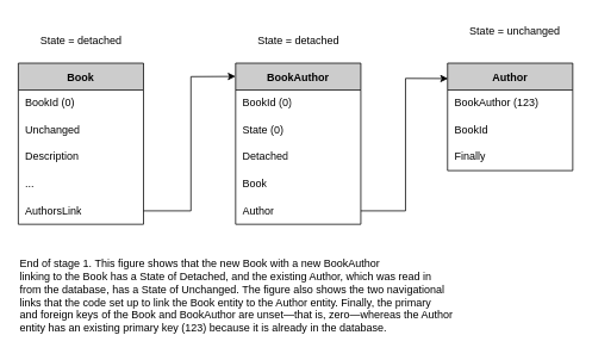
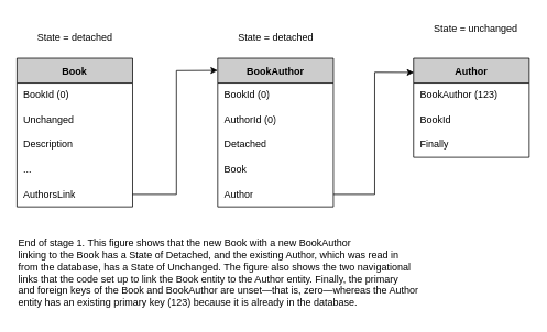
  <mxCell id="0" />
  <mxCell id="1" parent="0" />
  <mxCell id="2" value="Book" style="shape=table;startSize=30;container=1;collapsible=0;childLayout=tableLayout;fixedRows=1;rowLines=0;fontStyle=1;fillColor=#CCCCCC;" parent="1" vertex="1"><mxGeometry x="20" y="70" width="140" height="180" as="geometry" /></mxCell>
  <mxCell id="3" value="" style="shape=tableRow;horizontal=0;startSize=0;swimlaneHead=0;swimlaneBody=0;top=0;left=0;bottom=0;right=0;collapsible=0;dropTarget=0;fillColor=none;points=[[0,0.5],[1,0.5]];portConstraint=eastwest;" parent="2" vertex="1"><mxGeometry y="30" width="140" height="30" as="geometry" /></mxCell>
  <mxCell id="4" value="BookId (0)" style="shape=partialRectangle;connectable=0;fillColor=none;top=0;left=0;bottom=1;right=0;align=left;spacingLeft=6;overflow=hidden;strokeColor=none;perimeterSpacing=0;shadow=0;labelBorderColor=none;whiteSpace=wrap;html=1;labelBackgroundColor=none;fontStyle=0" parent="3" vertex="1"><mxGeometry width="140" height="30" as="geometry"><mxRectangle width="140" height="30" as="alternateBounds" /></mxGeometry></mxCell>
  <mxCell id="5" style="shape=tableRow;horizontal=0;startSize=0;swimlaneHead=0;swimlaneBody=0;top=0;left=0;bottom=0;right=0;collapsible=0;dropTarget=0;fillColor=none;points=[[0,0.5],[1,0.5]];portConstraint=eastwest;" parent="2" vertex="1"><mxGeometry y="60" width="140" height="30" as="geometry" /></mxCell>
  <mxCell id="6" value="Unchanged" style="shape=partialRectangle;html=1;whiteSpace=wrap;connectable=0;fillColor=none;top=0;left=0;bottom=0;right=0;align=left;spacingLeft=6;overflow=hidden;" parent="5" vertex="1"><mxGeometry width="140" height="30" as="geometry"><mxRectangle width="140" height="30" as="alternateBounds" /></mxGeometry></mxCell>
  <mxCell id="7" style="shape=tableRow;horizontal=0;startSize=0;swimlaneHead=0;swimlaneBody=0;top=0;left=0;bottom=0;right=0;collapsible=0;dropTarget=0;fillColor=none;points=[[0,0.5],[1,0.5]];portConstraint=eastwest;" parent="2" vertex="1"><mxGeometry y="90" width="140" height="30" as="geometry" /></mxCell>
  <mxCell id="8" value="Description" style="shape=partialRectangle;html=1;whiteSpace=wrap;connectable=0;fillColor=none;top=0;left=0;bottom=0;right=0;align=left;spacingLeft=6;overflow=hidden;" parent="7" vertex="1"><mxGeometry width="140" height="30" as="geometry"><mxRectangle width="140" height="30" as="alternateBounds" /></mxGeometry></mxCell>
  <mxCell id="9" style="shape=tableRow;horizontal=0;startSize=0;swimlaneHead=0;swimlaneBody=0;top=0;left=0;bottom=0;right=0;collapsible=0;dropTarget=0;fillColor=none;points=[[0,0.5],[1,0.5]];portConstraint=eastwest;" parent="2" vertex="1"><mxGeometry y="120" width="140" height="30" as="geometry" /></mxCell>
  <mxCell id="10" value="..." style="shape=partialRectangle;html=1;whiteSpace=wrap;connectable=0;fillColor=none;top=0;left=0;bottom=0;right=0;align=left;spacingLeft=6;overflow=hidden;" parent="9" vertex="1"><mxGeometry width="140" height="30" as="geometry"><mxRectangle width="140" height="30" as="alternateBounds" /></mxGeometry></mxCell>
  <mxCell id="11" style="shape=tableRow;horizontal=0;startSize=0;swimlaneHead=0;swimlaneBody=0;top=0;left=0;bottom=0;right=0;collapsible=0;dropTarget=0;fillColor=none;points=[[0,0.5],[1,0.5]];portConstraint=eastwest;" parent="2" vertex="1"><mxGeometry y="150" width="140" height="30" as="geometry" /></mxCell>
  <mxCell id="12" value="AuthorsLink" style="shape=partialRectangle;html=1;whiteSpace=wrap;connectable=0;fillColor=none;top=0;left=0;bottom=0;right=0;align=left;spacingLeft=6;overflow=hidden;fontStyle=0" parent="11" vertex="1"><mxGeometry width="140" height="30" as="geometry"><mxRectangle width="140" height="30" as="alternateBounds" /></mxGeometry></mxCell>
  <mxCell id="13" value="BookAuthor" style="shape=table;startSize=30;container=1;collapsible=0;childLayout=tableLayout;fixedRows=1;rowLines=0;fontStyle=1;fillColor=#CCCCCC;" parent="1" vertex="1"><mxGeometry x="263" y="70" width="140" height="180" as="geometry" /></mxCell>
  <mxCell id="14" value="" style="shape=tableRow;horizontal=0;startSize=0;swimlaneHead=0;swimlaneBody=0;top=0;left=0;bottom=0;right=0;collapsible=0;dropTarget=0;fillColor=none;points=[[0,0.5],[1,0.5]];portConstraint=eastwest;" parent="13" vertex="1"><mxGeometry y="30" width="140" height="30" as="geometry" /></mxCell>
  <mxCell id="15" value="BookId (0)" style="shape=partialRectangle;connectable=0;fillColor=none;top=0;left=0;bottom=1;right=0;align=left;spacingLeft=6;overflow=hidden;strokeColor=none;perimeterSpacing=0;shadow=0;labelBorderColor=none;whiteSpace=wrap;html=1;labelBackgroundColor=none;fontStyle=0" parent="14" vertex="1"><mxGeometry width="140" height="30" as="geometry"><mxRectangle width="140" height="30" as="alternateBounds" /></mxGeometry></mxCell>
  <mxCell id="16" style="shape=tableRow;horizontal=0;startSize=0;swimlaneHead=0;swimlaneBody=0;top=0;left=0;bottom=0;right=0;collapsible=0;dropTarget=0;fillColor=none;points=[[0,0.5],[1,0.5]];portConstraint=eastwest;" parent="13" vertex="1"><mxGeometry y="60" width="140" height="30" as="geometry" /></mxCell>
- <mxCell id="17" value="State (0)" style="shape=partialRectangle;html=1;whiteSpace=wrap;connectable=0;fillColor=none;top=0;left=0;bottom=0;right=0;align=left;spacingLeft=6;overflow=hidden;" parent="16" vertex="1"><mxGeometry width="140" height="30" as="geometry"><mxRectangle width="140" height="30" as="alternateBounds" /></mxGeometry></mxCell>
+ <mxCell id="17" value="AuthorId (0)" style="shape=partialRectangle;html=1;whiteSpace=wrap;connectable=0;fillColor=none;top=0;left=0;bottom=0;right=0;align=left;spacingLeft=6;overflow=hidden;" parent="16" vertex="1"><mxGeometry width="140" height="30" as="geometry"><mxRectangle width="140" height="30" as="alternateBounds" /></mxGeometry></mxCell>
  <mxCell id="18" style="shape=tableRow;horizontal=0;startSize=0;swimlaneHead=0;swimlaneBody=0;top=0;left=0;bottom=0;right=0;collapsible=0;dropTarget=0;fillColor=none;points=[[0,0.5],[1,0.5]];portConstraint=eastwest;" parent="13" vertex="1"><mxGeometry y="90" width="140" height="30" as="geometry" /></mxCell>
  <mxCell id="19" value="Detached" style="shape=partialRectangle;html=1;whiteSpace=wrap;connectable=0;fillColor=none;top=0;left=0;bottom=0;right=0;align=left;spacingLeft=6;overflow=hidden;" parent="18" vertex="1"><mxGeometry width="140" height="30" as="geometry"><mxRectangle width="140" height="30" as="alternateBounds" /></mxGeometry></mxCell>
  <mxCell id="20" style="shape=tableRow;horizontal=0;startSize=0;swimlaneHead=0;swimlaneBody=0;top=0;left=0;bottom=0;right=0;collapsible=0;dropTarget=0;fillColor=none;points=[[0,0.5],[1,0.5]];portConstraint=eastwest;" parent="13" vertex="1"><mxGeometry y="120" width="140" height="30" as="geometry" /></mxCell>
  <mxCell id="21" value="Book" style="shape=partialRectangle;html=1;whiteSpace=wrap;connectable=0;fillColor=none;top=0;left=0;bottom=0;right=0;align=left;spacingLeft=6;overflow=hidden;" parent="20" vertex="1"><mxGeometry width="140" height="30" as="geometry"><mxRectangle width="140" height="30" as="alternateBounds" /></mxGeometry></mxCell>
  <mxCell id="22" style="shape=tableRow;horizontal=0;startSize=0;swimlaneHead=0;swimlaneBody=0;top=0;left=0;bottom=0;right=0;collapsible=0;dropTarget=0;fillColor=none;points=[[0,0.5],[1,0.5]];portConstraint=eastwest;" parent="13" vertex="1"><mxGeometry y="150" width="140" height="30" as="geometry" /></mxCell>
  <mxCell id="23" value="Author" style="shape=partialRectangle;html=1;whiteSpace=wrap;connectable=0;fillColor=none;top=0;left=0;bottom=0;right=0;align=left;spacingLeft=6;overflow=hidden;fontStyle=0" parent="22" vertex="1"><mxGeometry width="140" height="30" as="geometry"><mxRectangle width="140" height="30" as="alternateBounds" /></mxGeometry></mxCell>
  <mxCell id="24" value="Author" style="shape=table;startSize=30;container=1;collapsible=0;childLayout=tableLayout;fixedRows=1;rowLines=0;fontStyle=1;fillColor=#CCCCCC;" parent="1" vertex="1"><mxGeometry x="500" y="70" width="140" height="120" as="geometry" /></mxCell>
  <mxCell id="25" style="shape=tableRow;horizontal=0;startSize=0;swimlaneHead=0;swimlaneBody=0;top=0;left=0;bottom=0;right=0;collapsible=0;dropTarget=0;fillColor=none;points=[[0,0.5],[1,0.5]];portConstraint=eastwest;" parent="24" vertex="1"><mxGeometry y="30" width="140" height="30" as="geometry" /></mxCell>
  <mxCell id="26" value="BookAuthor (123)" style="shape=partialRectangle;html=1;whiteSpace=wrap;connectable=0;fillColor=none;top=0;left=0;bottom=0;right=0;align=left;spacingLeft=6;overflow=hidden;" parent="25" vertex="1"><mxGeometry width="140" height="30" as="geometry"><mxRectangle width="140" height="30" as="alternateBounds" /></mxGeometry></mxCell>
  <mxCell id="27" style="shape=tableRow;horizontal=0;startSize=0;swimlaneHead=0;swimlaneBody=0;top=0;left=0;bottom=0;right=0;collapsible=0;dropTarget=0;fillColor=none;points=[[0,0.5],[1,0.5]];portConstraint=eastwest;" parent="24" vertex="1"><mxGeometry y="60" width="140" height="30" as="geometry" /></mxCell>
  <mxCell id="28" value="BookId" style="shape=partialRectangle;html=1;whiteSpace=wrap;connectable=0;fillColor=none;top=0;left=0;bottom=0;right=0;align=left;spacingLeft=6;overflow=hidden;" parent="27" vertex="1"><mxGeometry width="140" height="30" as="geometry"><mxRectangle width="140" height="30" as="alternateBounds" /></mxGeometry></mxCell>
  <mxCell id="29" style="shape=tableRow;horizontal=0;startSize=0;swimlaneHead=0;swimlaneBody=0;top=0;left=0;bottom=0;right=0;collapsible=0;dropTarget=0;fillColor=none;points=[[0,0.5],[1,0.5]];portConstraint=eastwest;" parent="24" vertex="1"><mxGeometry y="90" width="140" height="30" as="geometry" /></mxCell>
  <mxCell id="30" value="Finally" style="shape=partialRectangle;html=1;whiteSpace=wrap;connectable=0;fillColor=none;top=0;left=0;bottom=0;right=0;align=left;spacingLeft=6;overflow=hidden;" parent="29" vertex="1"><mxGeometry width="140" height="30" as="geometry"><mxRectangle width="140" height="30" as="alternateBounds" /></mxGeometry></mxCell>
  <mxCell id="31" value="State = detached" style="text;html=1;align=center;verticalAlign=middle;resizable=0;points=[];autosize=1;strokeColor=none;fillColor=none;" parent="1" vertex="1"><mxGeometry x="35" y="30" width="110" height="30" as="geometry" /></mxCell>
  <mxCell id="32" value="State = detached" style="text;html=1;align=center;verticalAlign=middle;resizable=0;points=[];autosize=1;strokeColor=none;fillColor=none;" parent="1" vertex="1"><mxGeometry x="278" y="30" width="110" height="30" as="geometry" /></mxCell>
  <mxCell id="33" value="State = unchanged" style="text;html=1;align=center;verticalAlign=middle;resizable=0;points=[];autosize=1;strokeColor=none;fillColor=none;" parent="1" vertex="1"><mxGeometry x="515" y="20" width="120" height="30" as="geometry" /></mxCell>
  <mxCell id="34" value="" style="endArrow=classic;html=1;rounded=0;exitX=1;exitY=0.5;exitDx=0;exitDy=0;entryX=-0.001;entryY=0.082;entryDx=0;entryDy=0;entryPerimeter=0;" parent="1" source="11" target="13" edge="1"><mxGeometry width="50" height="50" relative="1" as="geometry"><mxPoint x="143" y="350" as="sourcePoint" /><mxPoint x="193" y="300" as="targetPoint" /><Array as="points"><mxPoint x="213" y="235" /><mxPoint x="213" y="85" /></Array></mxGeometry></mxCell>
  <mxCell id="35" value="" style="endArrow=classic;html=1;rounded=0;exitX=1;exitY=0.5;exitDx=0;exitDy=0;entryX=0.003;entryY=0.143;entryDx=0;entryDy=0;entryPerimeter=0;" parent="1" source="22" target="24" edge="1"><mxGeometry width="50" height="50" relative="1" as="geometry"><mxPoint x="170" y="245" as="sourcePoint" /><mxPoint x="272.86" y="94.76" as="targetPoint" /><Array as="points"><mxPoint x="453" y="235" /><mxPoint x="453" y="87" /></Array></mxGeometry></mxCell>
  <mxCell id="36" value="&lt;div&gt;End of stage 1. This figure shows that the new Book with a new BookAuthor&lt;/div&gt;&lt;div&gt;linking to the Book has a State of Detached, and the existing Author, which was read in&lt;/div&gt;&lt;div&gt;from the database, has a State of Unchanged. The figure also shows the two navigational&lt;/div&gt;&lt;div&gt;links that the code set up to link the Book entity to the Author entity. Finally, the primary&lt;/div&gt;&lt;div&gt;and foreign keys of the Book and BookAuthor are unset—that is, zero—whereas the Author&lt;/div&gt;&lt;div&gt;entity has an existing primary key (123) because it is already in the database.&lt;/div&gt;" style="text;html=1;align=left;verticalAlign=middle;resizable=0;points=[];autosize=1;strokeColor=none;fillColor=none;" parent="1" vertex="1"><mxGeometry x="20" y="280" width="510" height="100" as="geometry" /></mxCell>
